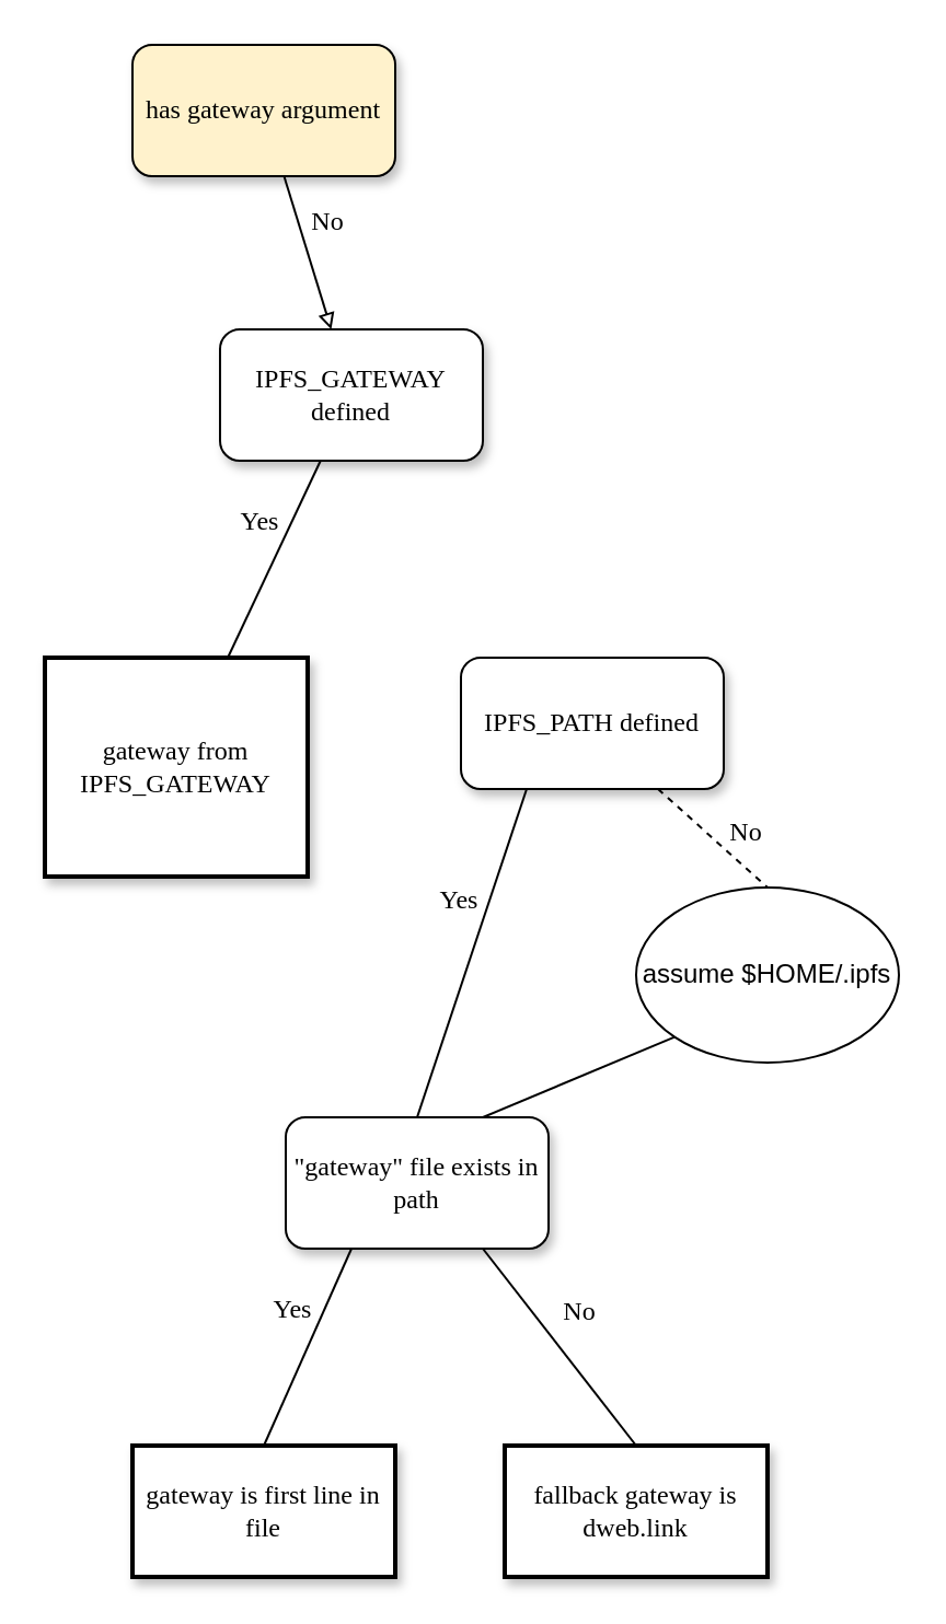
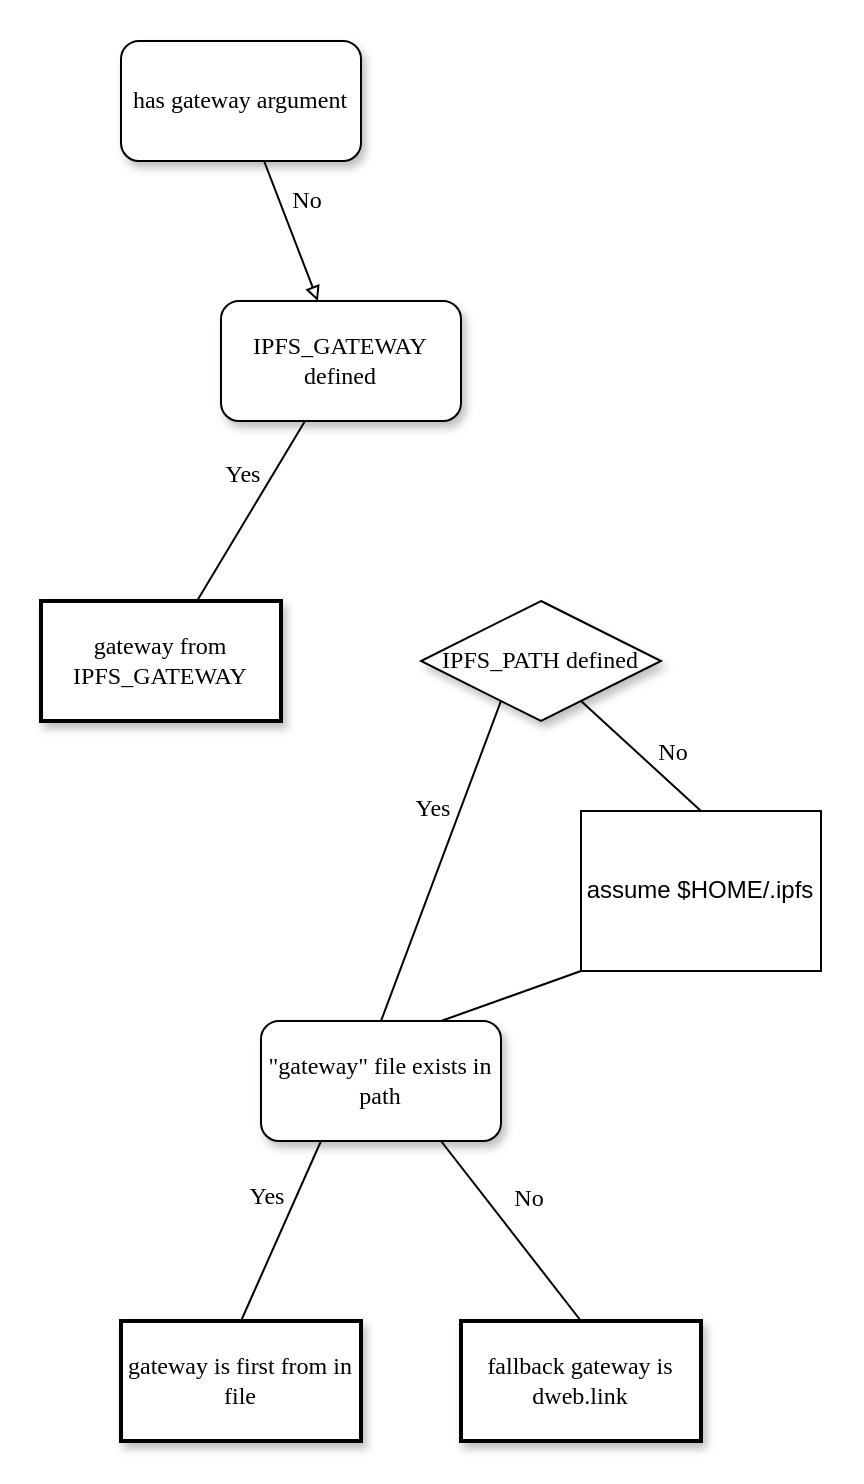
  <mxCell id="0" />
  <mxCell id="1" parent="0" />
- <mxCell id="2" value="has gateway argument" style="whiteSpace=wrap;html=1;rounded=1;shadow=1;labelBackgroundColor=none;strokeWidth=1;fontFamily=Verdana;fontSize=12;align=center;fillColor=#fff2cc;" parent="1" vertex="1"><mxGeometry x="60" y="20" width="120" height="60" as="geometry" /></mxCell>
- <mxCell id="3" value="&lt;span&gt;IPFS_GATEWAY defined&lt;br&gt;&lt;/span&gt;" style="whiteSpace=wrap;html=1;rounded=1;shadow=1;labelBackgroundColor=none;strokeWidth=1;fontFamily=Verdana;fontSize=12;align=center;" parent="1" vertex="1"><mxGeometry x="100" y="150" width="120" height="60" as="geometry" /></mxCell>
+ <mxCell id="2" value="has gateway argument" style="whiteSpace=wrap;html=1;rounded=1;shadow=1;labelBackgroundColor=none;strokeWidth=1;fontFamily=Verdana;fontSize=12;align=center;" parent="1" vertex="1"><mxGeometry x="60" y="20" width="120" height="60" as="geometry" /></mxCell>
+ <mxCell id="3" value="&lt;span&gt;IPFS_GATEWAY defined&lt;br&gt;&lt;/span&gt;" style="whiteSpace=wrap;html=1;rounded=1;shadow=1;labelBackgroundColor=none;strokeWidth=1;fontFamily=Verdana;fontSize=12;align=center;" parent="1" vertex="1"><mxGeometry x="110" y="150" width="120" height="60" as="geometry" /></mxCell>
  <mxCell id="4" value="No" style="rounded=0;html=1;labelBackgroundColor=none;startArrow=none;startFill=0;startSize=5;endArrow=block;endFill=0;endSize=5;jettySize=auto;orthogonalLoop=1;strokeWidth=1;fontFamily=Verdana;fontSize=12;" parent="1" source="2" target="3" edge="1"><mxGeometry x="-0.3" y="13" relative="1" as="geometry"><mxPoint as="offset" /></mxGeometry></mxCell>
- <mxCell id="5" value="gateway from IPFS_GATEWAY" style="whiteSpace=wrap;html=1;rounded=0;shadow=1;labelBackgroundColor=none;strokeWidth=2;fontFamily=Verdana;fontSize=12;align=center;" parent="1" vertex="1"><mxGeometry x="20" y="300" width="120" height="100" as="geometry" /></mxCell>
- <mxCell id="6" value="gateway is first line in file" style="whiteSpace=wrap;html=1;rounded=0;shadow=1;labelBackgroundColor=none;strokeWidth=2;fontFamily=Verdana;fontSize=12;align=center;" parent="1" vertex="1"><mxGeometry x="60" y="660" width="120" height="60" as="geometry" /></mxCell>
+ <mxCell id="5" value="gateway from IPFS_GATEWAY" style="whiteSpace=wrap;html=1;rounded=0;shadow=1;labelBackgroundColor=none;strokeWidth=2;fontFamily=Verdana;fontSize=12;align=center;" parent="1" vertex="1"><mxGeometry x="20" y="300" width="120" height="60" as="geometry" /></mxCell>
+ <mxCell id="6" value="gateway is first from in file" style="whiteSpace=wrap;html=1;rounded=0;shadow=1;labelBackgroundColor=none;strokeWidth=2;fontFamily=Verdana;fontSize=12;align=center;" parent="1" vertex="1"><mxGeometry x="60" y="660" width="120" height="60" as="geometry" /></mxCell>
  <mxCell id="7" value="Yes" style="rounded=0;html=1;labelBackgroundColor=none;startArrow=none;startFill=0;startSize=5;endArrow=none;endFill=0;endSize=5;jettySize=auto;orthogonalLoop=1;strokeWidth=1;fontFamily=Verdana;fontSize=12" parent="1" source="3" target="5" edge="1"><mxGeometry x="-0.261" y="-13" relative="1" as="geometry"><mxPoint as="offset" /></mxGeometry></mxCell>
- <mxCell id="8" value="&lt;span&gt;IPFS_PATH defined&lt;br&gt;&lt;/span&gt;" style="whiteSpace=wrap;html=1;rounded=1;shadow=1;labelBackgroundColor=none;strokeWidth=1;fontFamily=Verdana;fontSize=12;align=center;" vertex="1" parent="1"><mxGeometry x="210" y="300" width="120" height="60" as="geometry" /></mxCell>
+ <mxCell id="8" value="&lt;span&gt;IPFS_PATH defined&lt;br&gt;&lt;/span&gt;" style="rhombus;whiteSpace=wrap;html=1;shadow=1;labelBackgroundColor=none;strokeWidth=1;fontFamily=Verdana;fontSize=12;align=center;" vertex="1" parent="1"><mxGeometry x="210" y="300" width="120" height="60" as="geometry" /></mxCell>
  <mxCell id="9" value="Yes" style="rounded=0;html=1;labelBackgroundColor=none;startArrow=none;startFill=0;startSize=5;endArrow=none;endFill=0;endSize=5;jettySize=auto;orthogonalLoop=1;strokeWidth=1;fontFamily=Verdana;fontSize=12;exitX=0.25;exitY=1;exitDx=0;exitDy=0;entryX=0.5;entryY=0;entryDx=0;entryDy=0;" edge="1" parent="1" source="8" target="12"><mxGeometry x="-0.261" y="-13" relative="1" as="geometry"><mxPoint as="offset" /><mxPoint x="264" y="390" as="sourcePoint" /><mxPoint x="210" y="480" as="targetPoint" /></mxGeometry></mxCell>
- <mxCell id="10" value="No" style="rounded=0;html=1;labelBackgroundColor=none;startArrow=none;startFill=0;startSize=5;endArrow=none;endFill=0;endSize=5;jettySize=auto;orthogonalLoop=1;strokeWidth=1;fontFamily=Verdana;fontSize=12;exitX=0.75;exitY=1;exitDx=0;exitDy=0;entryX=0.5;entryY=0;entryDx=0;entryDy=0;dashed=1;" edge="1" parent="1" source="8" target="11"><mxGeometry x="0.282" y="12" relative="1" as="geometry"><mxPoint as="offset" /><mxPoint x="307" y="390" as="sourcePoint" /><mxPoint x="380" y="480" as="targetPoint" /></mxGeometry></mxCell>
- <mxCell id="11" value="assume $HOME/.ipfs" style="ellipse;whiteSpace=wrap;html=1;" vertex="1" parent="1"><mxGeometry x="290" y="405" width="120" height="80" as="geometry" /></mxCell>
+ <mxCell id="10" value="No" style="rounded=0;html=1;labelBackgroundColor=none;startArrow=none;startFill=0;startSize=5;endArrow=none;endFill=0;endSize=5;jettySize=auto;orthogonalLoop=1;strokeWidth=1;fontFamily=Verdana;fontSize=12;exitX=0.75;exitY=1;exitDx=0;exitDy=0;entryX=0.5;entryY=0;entryDx=0;entryDy=0;" edge="1" parent="1" source="8" target="11"><mxGeometry x="0.282" y="12" relative="1" as="geometry"><mxPoint as="offset" /><mxPoint x="307" y="390" as="sourcePoint" /><mxPoint x="380" y="480" as="targetPoint" /></mxGeometry></mxCell>
+ <mxCell id="11" value="assume $HOME/.ipfs" style="whiteSpace=wrap;html=1;rounded=0;" vertex="1" parent="1"><mxGeometry x="290" y="405" width="120" height="80" as="geometry" /></mxCell>
  <mxCell id="12" value="&lt;span&gt;&quot;gateway&quot; file exists in path&lt;br&gt;&lt;/span&gt;" style="whiteSpace=wrap;html=1;rounded=1;shadow=1;labelBackgroundColor=none;strokeWidth=1;fontFamily=Verdana;fontSize=12;align=center;" vertex="1" parent="1"><mxGeometry x="130" y="510" width="120" height="60" as="geometry" /></mxCell>
  <mxCell id="13" value="" style="rounded=0;html=1;labelBackgroundColor=none;startArrow=none;startFill=0;startSize=5;endArrow=none;endFill=0;endSize=5;jettySize=auto;orthogonalLoop=1;strokeWidth=1;fontFamily=Verdana;fontSize=12;exitX=0;exitY=1;exitDx=0;exitDy=0;entryX=0.75;entryY=0;entryDx=0;entryDy=0;" edge="1" parent="1" source="11" target="12"><mxGeometry x="-0.289" y="-16" relative="1" as="geometry"><mxPoint y="1" as="offset" /><mxPoint x="330" y="590" as="sourcePoint" /><mxPoint x="250" y="740" as="targetPoint" /></mxGeometry></mxCell>
  <mxCell id="14" value="Yes" style="rounded=0;html=1;labelBackgroundColor=none;startArrow=none;startFill=0;startSize=5;endArrow=none;endFill=0;endSize=5;jettySize=auto;orthogonalLoop=1;strokeWidth=1;fontFamily=Verdana;fontSize=12;exitX=0.25;exitY=1;exitDx=0;exitDy=0;entryX=0.5;entryY=0;entryDx=0;entryDy=0;" edge="1" parent="1" source="12" target="6"><mxGeometry x="-0.261" y="-13" relative="1" as="geometry"><mxPoint as="offset" /><mxPoint x="172" y="590" as="sourcePoint" /><mxPoint x="118" y="680" as="targetPoint" /></mxGeometry></mxCell>
  <mxCell id="15" value="No" style="rounded=0;html=1;labelBackgroundColor=none;startArrow=none;startFill=0;startSize=5;endArrow=none;endFill=0;endSize=5;jettySize=auto;orthogonalLoop=1;strokeWidth=1;fontFamily=Verdana;fontSize=12;exitX=0.75;exitY=1;exitDx=0;exitDy=0;entryX=0.5;entryY=0;entryDx=0;entryDy=0;" edge="1" parent="1" source="12" target="16"><mxGeometry x="-0.129" y="17" relative="1" as="geometry"><mxPoint as="offset" /><mxPoint x="215" y="590" as="sourcePoint" /><mxPoint x="280" y="660" as="targetPoint" /></mxGeometry></mxCell>
  <mxCell id="16" value="fallback gateway is dweb.link" style="whiteSpace=wrap;html=1;rounded=0;shadow=1;labelBackgroundColor=none;strokeWidth=2;fontFamily=Verdana;fontSize=12;align=center;" vertex="1" parent="1"><mxGeometry x="230" y="660" width="120" height="60" as="geometry" /></mxCell>
